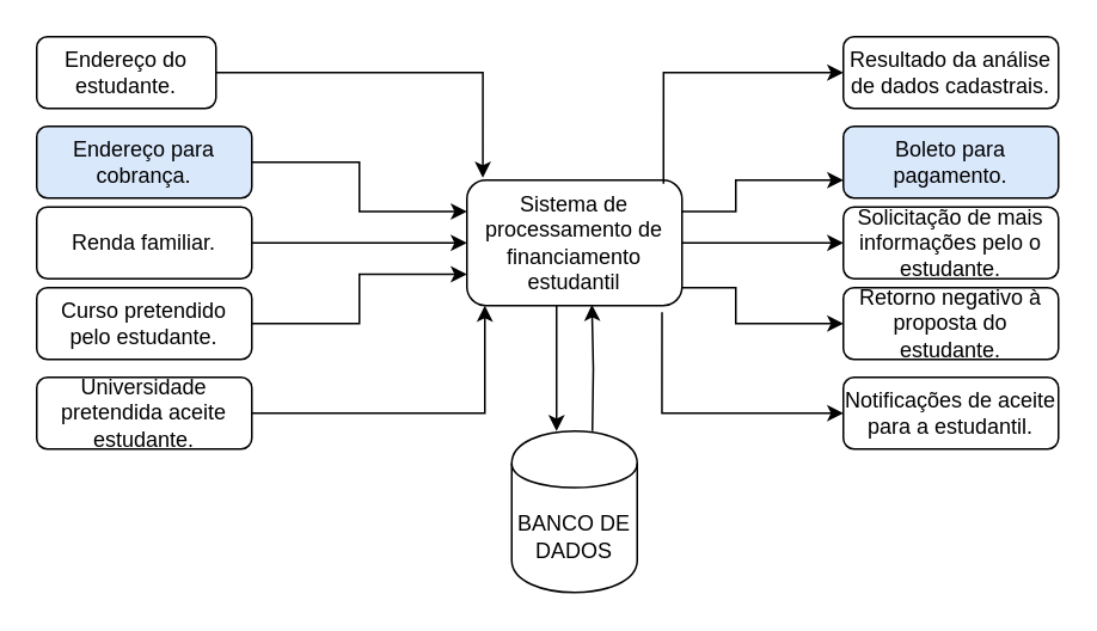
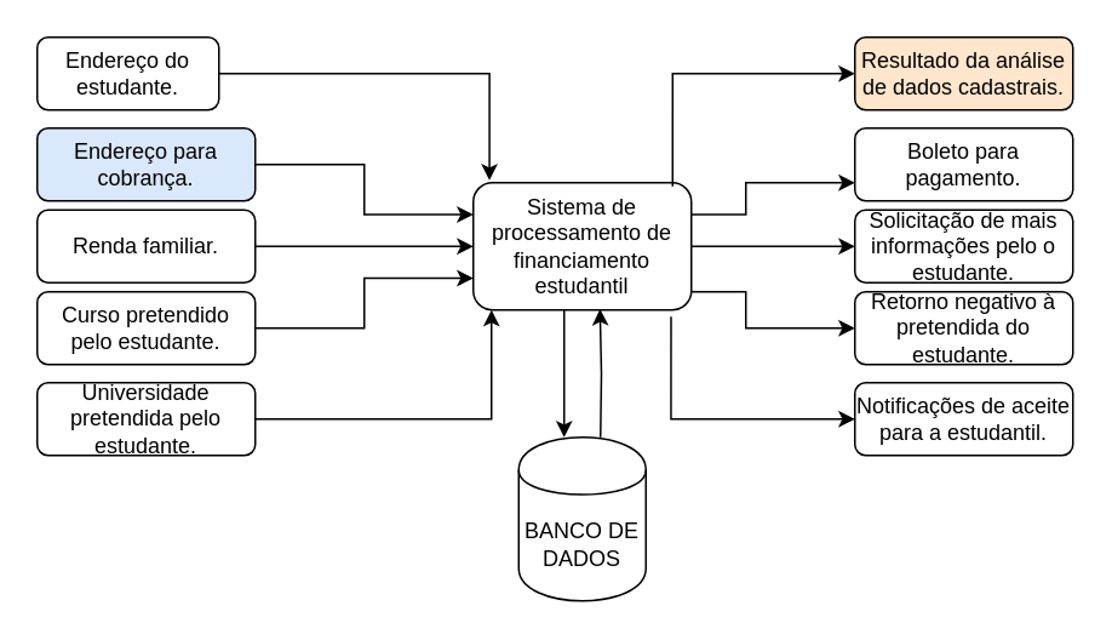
  <mxCell id="0" />
  <mxCell id="1" parent="0" />
  <mxCell id="2" style="edgeStyle=orthogonalEdgeStyle;rounded=0;orthogonalLoop=1;jettySize=auto;html=1;" edge="1" parent="1" source="3" target="5"><mxGeometry relative="1" as="geometry"><Array as="points"><mxPoint x="170" y="135" /><mxPoint x="170" y="135" /></Array></mxGeometry></mxCell>
  <mxCell id="3" value="Renda familiar." style="rounded=1;whiteSpace=wrap;html=1;fontSize=12;glass=0;strokeWidth=1;shadow=0;" parent="1" vertex="1"><mxGeometry x="20" y="115" width="120" height="40" as="geometry" /></mxCell>
  <mxCell id="4" style="edgeStyle=orthogonalEdgeStyle;rounded=0;orthogonalLoop=1;jettySize=auto;html=1;" edge="1" parent="1" source="5"><mxGeometry relative="1" as="geometry"><mxPoint x="470" y="135" as="targetPoint" /></mxGeometry></mxCell>
  <mxCell id="5" value="Sistema de processamento de financiamento estudantil" style="rounded=1;whiteSpace=wrap;html=1;fontSize=12;glass=0;strokeWidth=1;shadow=0;" parent="1" vertex="1"><mxGeometry x="260" y="100" width="120" height="70" as="geometry" /></mxCell>
  <mxCell id="6" style="edgeStyle=orthogonalEdgeStyle;rounded=0;orthogonalLoop=1;jettySize=auto;html=1;entryX=0;entryY=0.75;entryDx=0;entryDy=0;" edge="1" parent="1" source="7" target="5"><mxGeometry relative="1" as="geometry" /></mxCell>
  <mxCell id="7" value="Curso pretendido pelo estudante." style="rounded=1;whiteSpace=wrap;html=1;fontSize=12;glass=0;strokeWidth=1;shadow=0;" vertex="1" parent="1"><mxGeometry x="20" y="160" width="120" height="40" as="geometry" /></mxCell>
  <mxCell id="8" style="edgeStyle=orthogonalEdgeStyle;rounded=0;orthogonalLoop=1;jettySize=auto;html=1;entryX=0;entryY=0.25;entryDx=0;entryDy=0;" edge="1" parent="1" source="9" target="5"><mxGeometry relative="1" as="geometry" /></mxCell>
  <mxCell id="9" value="Endereço para cobrança." style="rounded=1;whiteSpace=wrap;html=1;fontSize=12;glass=0;strokeWidth=1;shadow=0;fillColor=#dae8fc;" vertex="1" parent="1"><mxGeometry x="20" y="70" width="120" height="40" as="geometry" /></mxCell>
  <mxCell id="10" style="edgeStyle=orthogonalEdgeStyle;rounded=0;orthogonalLoop=1;jettySize=auto;html=1;" edge="1" parent="1" source="11"><mxGeometry relative="1" as="geometry"><mxPoint x="270" y="170" as="targetPoint" /><Array as="points"><mxPoint x="270" y="230" /></Array></mxGeometry></mxCell>
- <mxCell id="11" value="Universidade pretendida aceite estudante." style="rounded=1;whiteSpace=wrap;html=1;fontSize=12;glass=0;strokeWidth=1;shadow=0;" vertex="1" parent="1"><mxGeometry x="20" y="210" width="120" height="40" as="geometry" /></mxCell>
+ <mxCell id="11" value="Universidade pretendida pelo estudante." style="rounded=1;whiteSpace=wrap;html=1;fontSize=12;glass=0;strokeWidth=1;shadow=0;" vertex="1" parent="1"><mxGeometry x="20" y="210" width="120" height="40" as="geometry" /></mxCell>
  <mxCell id="12" style="edgeStyle=orthogonalEdgeStyle;rounded=0;orthogonalLoop=1;jettySize=auto;html=1;entryX=0.074;entryY=-0.019;entryDx=0;entryDy=0;entryPerimeter=0;" edge="1" parent="1" source="13" target="5"><mxGeometry relative="1" as="geometry" /></mxCell>
  <mxCell id="13" value="Endereço do estudante." style="rounded=1;whiteSpace=wrap;html=1;fontSize=12;glass=0;strokeWidth=1;shadow=0;" vertex="1" parent="1"><mxGeometry x="20" y="20" width="100" height="40" as="geometry" /></mxCell>
  <mxCell id="14" value="Solicitação de mais informações pelo o estudante." style="rounded=1;whiteSpace=wrap;html=1;fontSize=12;glass=0;strokeWidth=1;shadow=0;" vertex="1" parent="1"><mxGeometry x="470" y="115" width="120" height="40" as="geometry" /></mxCell>
  <mxCell id="15" style="edgeStyle=orthogonalEdgeStyle;rounded=0;orthogonalLoop=1;jettySize=auto;html=1;exitX=1;exitY=0.25;exitDx=0;exitDy=0;" edge="1" parent="1" source="5" target="16"><mxGeometry relative="1" as="geometry"><Array as="points"><mxPoint x="410" y="118" /><mxPoint x="410" y="100" /></Array></mxGeometry></mxCell>
- <mxCell id="16" value="Boleto para pagamento." style="rounded=1;whiteSpace=wrap;html=1;fontSize=12;glass=0;strokeWidth=1;shadow=0;fillColor=#dae8fc;" vertex="1" parent="1"><mxGeometry x="470" y="70" width="120" height="40" as="geometry" /></mxCell>
+ <mxCell id="16" value="Boleto para pagamento." style="rounded=1;whiteSpace=wrap;html=1;fontSize=12;glass=0;strokeWidth=1;shadow=0;" vertex="1" parent="1"><mxGeometry x="470" y="70" width="120" height="40" as="geometry" /></mxCell>
  <mxCell id="17" style="edgeStyle=orthogonalEdgeStyle;rounded=0;orthogonalLoop=1;jettySize=auto;html=1;exitX=0.914;exitY=0.029;exitDx=0;exitDy=0;exitPerimeter=0;" edge="1" parent="1" source="5" target="18"><mxGeometry relative="1" as="geometry"><Array as="points"><mxPoint x="370" y="40" /></Array></mxGeometry></mxCell>
- <mxCell id="18" value="Resultado da análise de dados cadastrais." style="rounded=1;whiteSpace=wrap;html=1;fontSize=12;glass=0;strokeWidth=1;shadow=0;" vertex="1" parent="1"><mxGeometry x="470" y="20" width="120" height="40" as="geometry" /></mxCell>
+ <mxCell id="18" value="Resultado da análise de dados cadastrais." style="rounded=1;whiteSpace=wrap;html=1;fontSize=12;glass=0;strokeWidth=1;shadow=0;fillColor=#ffe6cc;" vertex="1" parent="1"><mxGeometry x="470" y="20" width="120" height="40" as="geometry" /></mxCell>
  <mxCell id="19" value="" style="edgeStyle=orthogonalEdgeStyle;rounded=0;orthogonalLoop=1;jettySize=auto;html=1;" edge="1" parent="1" target="20"><mxGeometry relative="1" as="geometry"><mxPoint x="380" y="160" as="sourcePoint" /><Array as="points"><mxPoint x="410" y="160" /><mxPoint x="410" y="180" /></Array></mxGeometry></mxCell>
- <mxCell id="20" value="Retorno negativo à proposta do estudante." style="rounded=1;whiteSpace=wrap;html=1;fontSize=12;glass=0;strokeWidth=1;shadow=0;" vertex="1" parent="1"><mxGeometry x="470" y="160" width="120" height="40" as="geometry" /></mxCell>
+ <mxCell id="20" value="Retorno negativo à pretendida do estudante." style="rounded=1;whiteSpace=wrap;html=1;fontSize=12;glass=0;strokeWidth=1;shadow=0;" vertex="1" parent="1"><mxGeometry x="470" y="160" width="120" height="40" as="geometry" /></mxCell>
  <mxCell id="21" style="edgeStyle=orthogonalEdgeStyle;rounded=0;orthogonalLoop=1;jettySize=auto;html=1;exitX=0.907;exitY=1.052;exitDx=0;exitDy=0;exitPerimeter=0;" edge="1" parent="1" source="5" target="22"><mxGeometry relative="1" as="geometry"><Array as="points"><mxPoint x="369" y="230" /></Array></mxGeometry></mxCell>
  <mxCell id="22" value="Notificações de aceite para a estudantil." style="rounded=1;whiteSpace=wrap;html=1;fontSize=12;glass=0;strokeWidth=1;shadow=0;" vertex="1" parent="1"><mxGeometry x="470" y="210" width="120" height="40" as="geometry" /></mxCell>
  <mxCell id="23" value="" style="edgeStyle=orthogonalEdgeStyle;rounded=0;orthogonalLoop=1;jettySize=auto;html=1;" edge="1" parent="1" source="5" target="24"><mxGeometry relative="1" as="geometry"><Array as="points"><mxPoint x="310" y="180" /><mxPoint x="310" y="180" /></Array></mxGeometry></mxCell>
  <mxCell id="24" value="BANCO DE DADOS" style="shape=cylinder;whiteSpace=wrap;html=1;boundedLbl=1;backgroundOutline=1;" vertex="1" parent="1"><mxGeometry x="285" y="240" width="70" height="90" as="geometry" /></mxCell>
  <mxCell id="25" value="" style="edgeStyle=orthogonalEdgeStyle;rounded=0;orthogonalLoop=1;jettySize=auto;html=1;entryX=0.581;entryY=0.993;entryDx=0;entryDy=0;entryPerimeter=0;exitX=0.581;exitY=0.993;exitDx=0;exitDy=0;exitPerimeter=0;" edge="1" parent="1" target="5"><mxGeometry relative="1" as="geometry"><mxPoint x="330" y="240" as="sourcePoint" /><mxPoint x="330" y="180" as="targetPoint" /><Array as="points" /></mxGeometry></mxCell>
